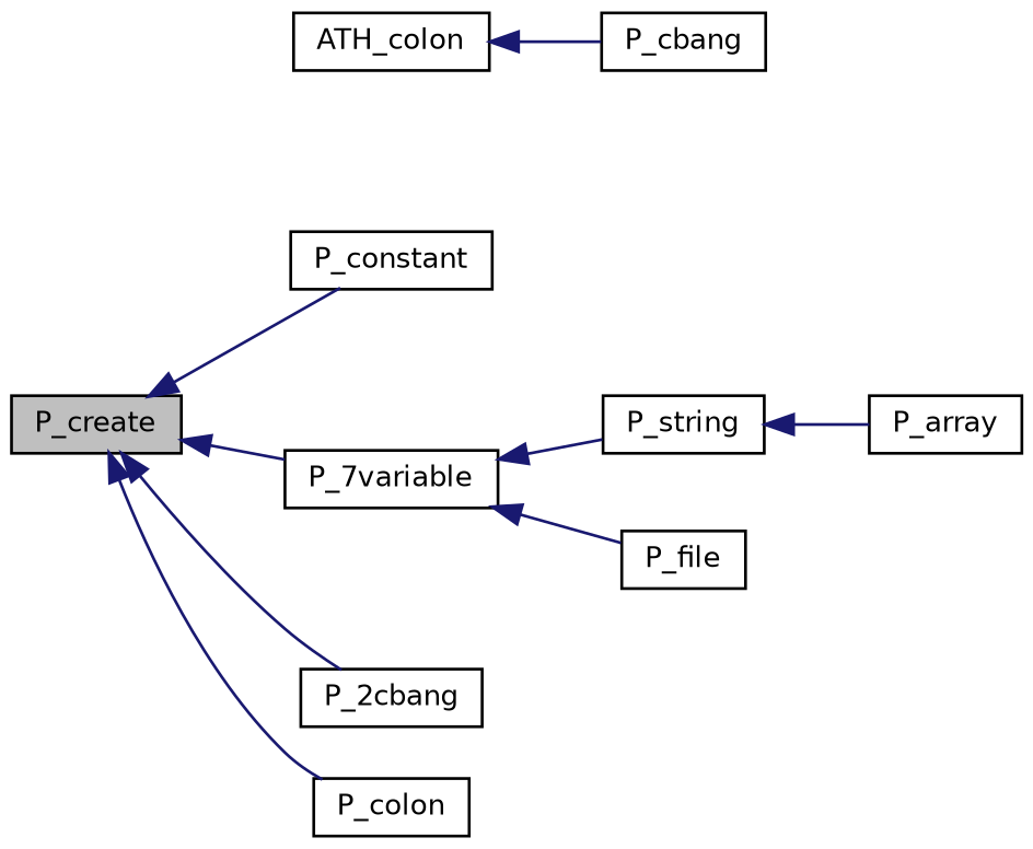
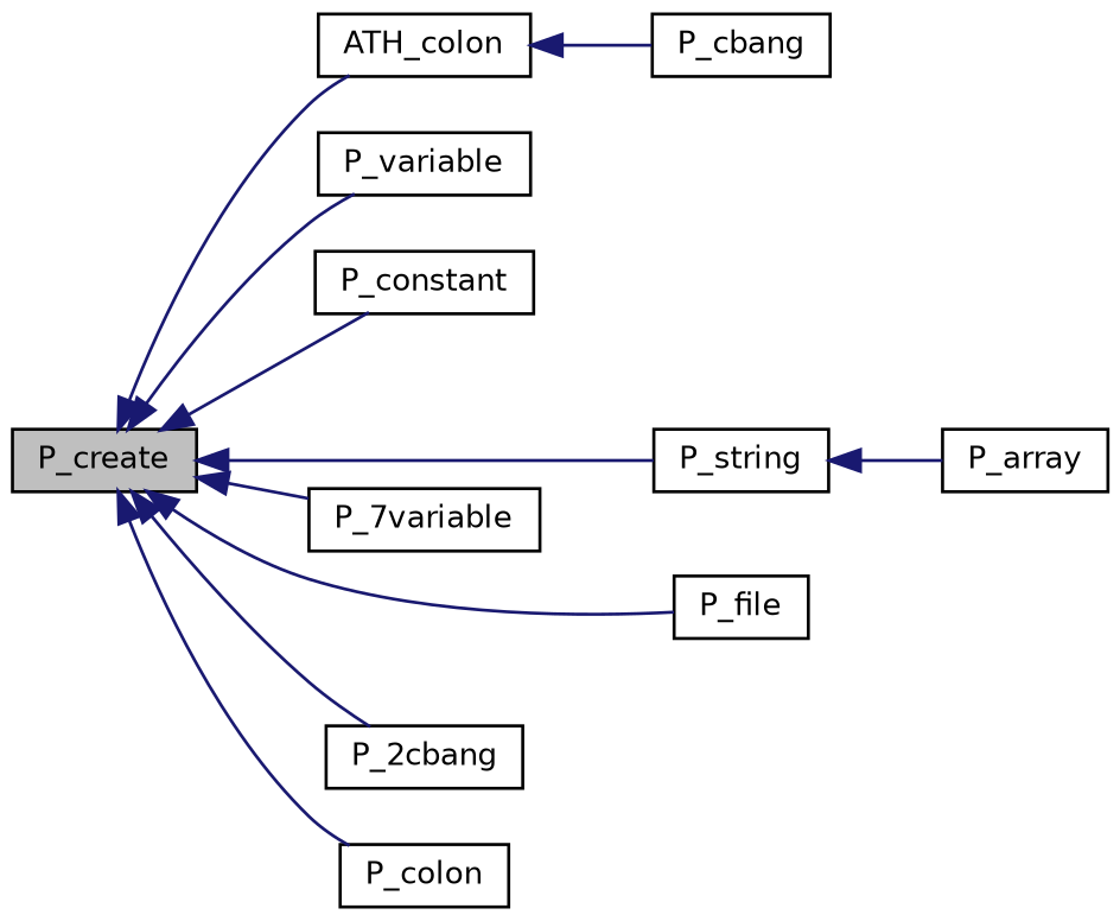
  digraph {
    rankdir=LR
    node [color=black fillcolor=white fontname=Helvetica fontsize=10 shape=record style=filled]
    edge [color=midnightblue dir=back fontname=Helvetica fontsize=10 labelfontname=Helvetica labelfontsize=10 style=solid]
    n1 [fillcolor=grey75 fontcolor=black height=0.2 label=P_create width=0.4]
    n2 [height=0.2 label=ATH_colon width=0.4]
+   n3 [height=0.2 label=P_variable width=0.4]
    n4 [height=0.2 label=P_constant width=0.4]
    n5 [height=0.2 label=P_string width=0.4]
    n6 [height=0.2 label=P_file width=0.4]
    n7 [height=0.2 label=P_7variable width=0.4]
    n8 [height=0.2 label=P_2cbang width=0.4]
    n9 [height=0.2 label=P_colon width=0.4]
    n10 [height=0.2 label=P_cbang width=0.4]
    n11 [height=0.2 label=P_array width=0.4]
+   n1 -> n2
+   n1 -> n3
    n1 -> n4
-   n7 -> n5
-   n7 -> n6
+   n1 -> n5
+   n1 -> n6
    n1 -> n7
    n1 -> n8
    n1 -> n9
    n2 -> n10
    n5 -> n11
  }
